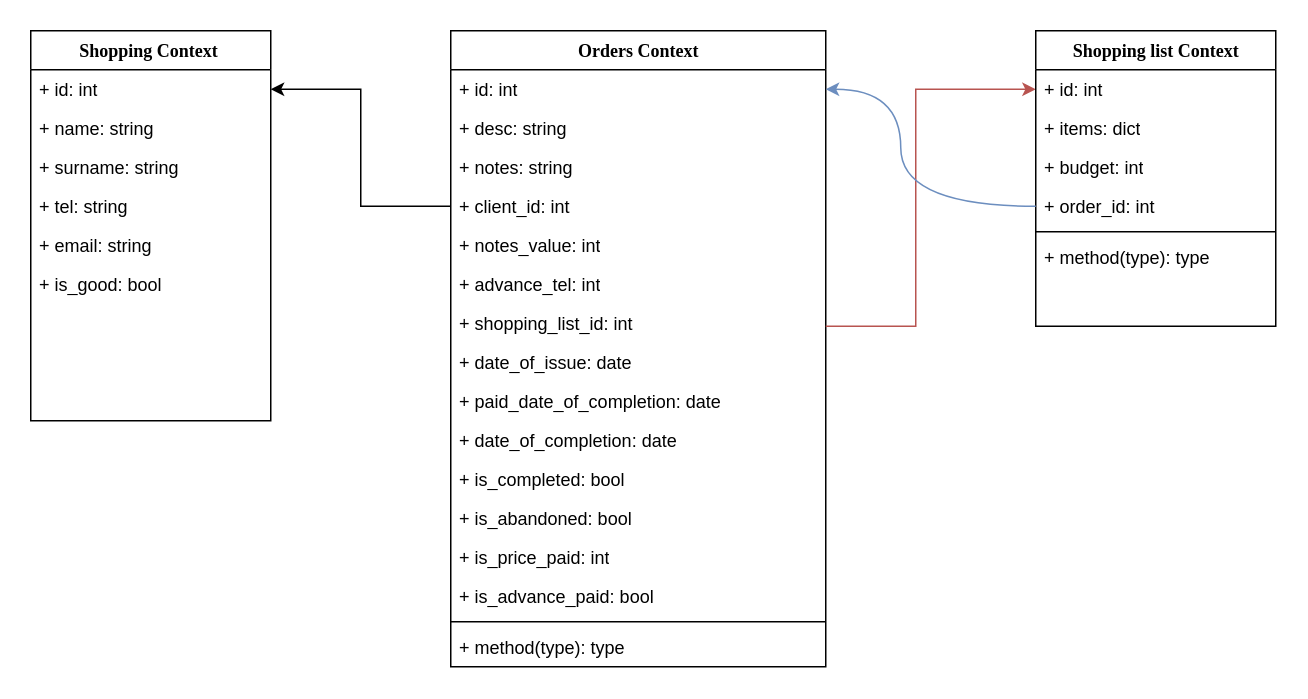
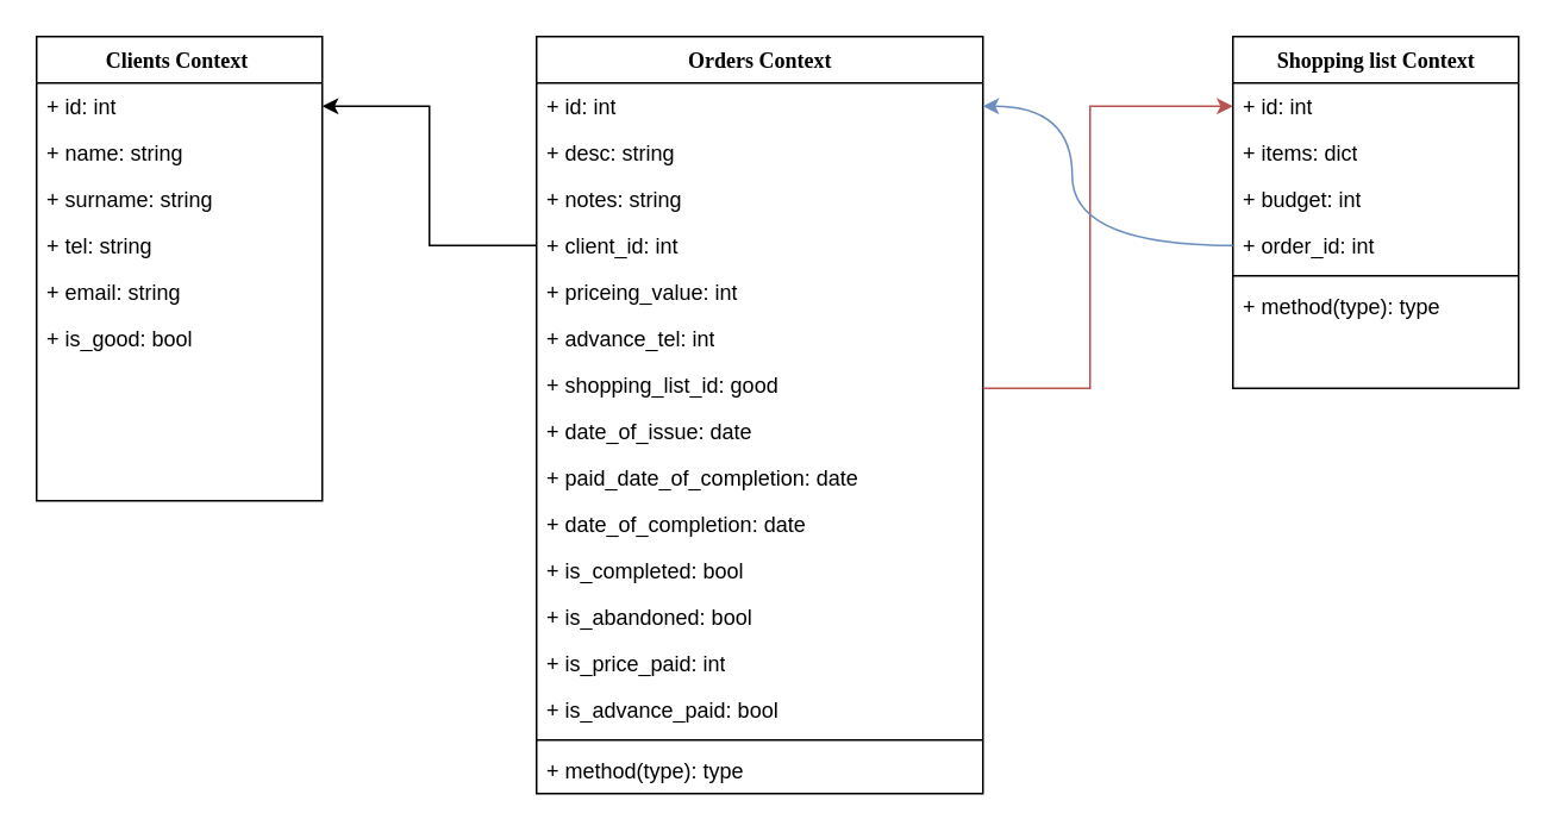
  <mxCell id="0" />
  <mxCell id="1" parent="0" />
- <mxCell id="2" value="Shopping Context&amp;nbsp;" style="swimlane;html=1;fontStyle=1;align=center;verticalAlign=top;childLayout=stackLayout;horizontal=1;startSize=26;horizontalStack=0;resizeParent=1;resizeLast=0;collapsible=1;marginBottom=0;swimlaneFillColor=#ffffff;rounded=0;shadow=0;comic=0;labelBackgroundColor=none;strokeWidth=1;fillColor=none;fontFamily=Verdana;fontSize=12" parent="1" vertex="1"><mxGeometry x="20" y="20" width="160" height="260" as="geometry" /></mxCell>
+ <mxCell id="2" value="Clients Context&amp;nbsp;" style="swimlane;html=1;fontStyle=1;align=center;verticalAlign=top;childLayout=stackLayout;horizontal=1;startSize=26;horizontalStack=0;resizeParent=1;resizeLast=0;collapsible=1;marginBottom=0;swimlaneFillColor=#ffffff;rounded=0;shadow=0;comic=0;labelBackgroundColor=none;strokeWidth=1;fillColor=none;fontFamily=Verdana;fontSize=12" parent="1" vertex="1"><mxGeometry x="20" y="20" width="160" height="260" as="geometry" /></mxCell>
  <mxCell id="3" value="+ id: int" style="text;html=1;strokeColor=none;fillColor=none;align=left;verticalAlign=top;spacingLeft=4;spacingRight=4;whiteSpace=wrap;overflow=hidden;rotatable=0;points=[[0,0.5],[1,0.5]];portConstraint=eastwest;" parent="2" vertex="1"><mxGeometry y="26" width="160" height="26" as="geometry" /></mxCell>
  <mxCell id="4" value="+ name: string" style="text;html=1;strokeColor=none;fillColor=none;align=left;verticalAlign=top;spacingLeft=4;spacingRight=4;whiteSpace=wrap;overflow=hidden;rotatable=0;points=[[0,0.5],[1,0.5]];portConstraint=eastwest;" parent="2" vertex="1"><mxGeometry y="52" width="160" height="26" as="geometry" /></mxCell>
  <mxCell id="5" value="+ surname: string" style="text;html=1;strokeColor=none;fillColor=none;align=left;verticalAlign=top;spacingLeft=4;spacingRight=4;whiteSpace=wrap;overflow=hidden;rotatable=0;points=[[0,0.5],[1,0.5]];portConstraint=eastwest;" parent="2" vertex="1"><mxGeometry y="78" width="160" height="26" as="geometry" /></mxCell>
  <mxCell id="6" value="+ tel: string" style="text;html=1;strokeColor=none;fillColor=none;align=left;verticalAlign=top;spacingLeft=4;spacingRight=4;whiteSpace=wrap;overflow=hidden;rotatable=0;points=[[0,0.5],[1,0.5]];portConstraint=eastwest;" parent="2" vertex="1"><mxGeometry y="104" width="160" height="26" as="geometry" /></mxCell>
  <mxCell id="7" value="+ email: string" style="text;html=1;strokeColor=none;fillColor=none;align=left;verticalAlign=top;spacingLeft=4;spacingRight=4;whiteSpace=wrap;overflow=hidden;rotatable=0;points=[[0,0.5],[1,0.5]];portConstraint=eastwest;" parent="2" vertex="1"><mxGeometry y="130" width="160" height="26" as="geometry" /></mxCell>
  <mxCell id="8" value="+ is_good: bool" style="text;html=1;strokeColor=none;fillColor=none;align=left;verticalAlign=top;spacingLeft=4;spacingRight=4;whiteSpace=wrap;overflow=hidden;rotatable=0;points=[[0,0.5],[1,0.5]];portConstraint=eastwest;" parent="2" vertex="1"><mxGeometry y="156" width="160" height="26" as="geometry" /></mxCell>
  <mxCell id="9" value="Orders Context" style="swimlane;html=1;fontStyle=1;align=center;verticalAlign=top;childLayout=stackLayout;horizontal=1;startSize=26;horizontalStack=0;resizeParent=1;resizeLast=0;collapsible=1;marginBottom=0;swimlaneFillColor=#ffffff;rounded=0;shadow=0;comic=0;labelBackgroundColor=none;strokeWidth=1;fillColor=none;fontFamily=Verdana;fontSize=12" parent="1" vertex="1"><mxGeometry x="300" y="20" width="250" height="424" as="geometry" /></mxCell>
  <mxCell id="10" value="+ id: int" style="text;html=1;strokeColor=none;fillColor=none;align=left;verticalAlign=top;spacingLeft=4;spacingRight=4;whiteSpace=wrap;overflow=hidden;rotatable=0;points=[[0,0.5],[1,0.5]];portConstraint=eastwest;" parent="9" vertex="1"><mxGeometry y="26" width="250" height="26" as="geometry" /></mxCell>
  <mxCell id="11" value="+ desc: string" style="text;html=1;strokeColor=none;fillColor=none;align=left;verticalAlign=top;spacingLeft=4;spacingRight=4;whiteSpace=wrap;overflow=hidden;rotatable=0;points=[[0,0.5],[1,0.5]];portConstraint=eastwest;" parent="9" vertex="1"><mxGeometry y="52" width="250" height="26" as="geometry" /></mxCell>
  <mxCell id="12" value="+ notes: string" style="text;html=1;strokeColor=none;fillColor=none;align=left;verticalAlign=top;spacingLeft=4;spacingRight=4;whiteSpace=wrap;overflow=hidden;rotatable=0;points=[[0,0.5],[1,0.5]];portConstraint=eastwest;" parent="9" vertex="1"><mxGeometry y="78" width="250" height="26" as="geometry" /></mxCell>
  <mxCell id="13" value="+ client_id: int" style="text;html=1;strokeColor=none;fillColor=none;align=left;verticalAlign=top;spacingLeft=4;spacingRight=4;whiteSpace=wrap;overflow=hidden;rotatable=0;points=[[0,0.5],[1,0.5]];portConstraint=eastwest;" parent="9" vertex="1"><mxGeometry y="104" width="250" height="26" as="geometry" /></mxCell>
- <mxCell id="14" value="+ notes_value: int" style="text;html=1;strokeColor=none;fillColor=none;align=left;verticalAlign=top;spacingLeft=4;spacingRight=4;whiteSpace=wrap;overflow=hidden;rotatable=0;points=[[0,0.5],[1,0.5]];portConstraint=eastwest;" parent="9" vertex="1"><mxGeometry y="130" width="250" height="26" as="geometry" /></mxCell>
+ <mxCell id="14" value="+ priceing_value: int" style="text;html=1;strokeColor=none;fillColor=none;align=left;verticalAlign=top;spacingLeft=4;spacingRight=4;whiteSpace=wrap;overflow=hidden;rotatable=0;points=[[0,0.5],[1,0.5]];portConstraint=eastwest;" parent="9" vertex="1"><mxGeometry y="130" width="250" height="26" as="geometry" /></mxCell>
  <mxCell id="15" value="+ advance_tel: int" style="text;html=1;strokeColor=none;fillColor=none;align=left;verticalAlign=top;spacingLeft=4;spacingRight=4;whiteSpace=wrap;overflow=hidden;rotatable=0;points=[[0,0.5],[1,0.5]];portConstraint=eastwest;" parent="9" vertex="1"><mxGeometry y="156" width="250" height="26" as="geometry" /></mxCell>
- <mxCell id="16" value="+ shopping_list_id: int" style="text;html=1;strokeColor=none;fillColor=none;align=left;verticalAlign=top;spacingLeft=4;spacingRight=4;whiteSpace=wrap;overflow=hidden;rotatable=0;points=[[0,0.5],[1,0.5]];portConstraint=eastwest;" parent="9" vertex="1"><mxGeometry y="182" width="250" height="26" as="geometry" /></mxCell>
+ <mxCell id="16" value="+ shopping_list_id: good" style="text;html=1;strokeColor=none;fillColor=none;align=left;verticalAlign=top;spacingLeft=4;spacingRight=4;whiteSpace=wrap;overflow=hidden;rotatable=0;points=[[0,0.5],[1,0.5]];portConstraint=eastwest;" parent="9" vertex="1"><mxGeometry y="182" width="250" height="26" as="geometry" /></mxCell>
  <mxCell id="17" value="+ date_of_issue: date" style="text;html=1;strokeColor=none;fillColor=none;align=left;verticalAlign=top;spacingLeft=4;spacingRight=4;whiteSpace=wrap;overflow=hidden;rotatable=0;points=[[0,0.5],[1,0.5]];portConstraint=eastwest;" parent="9" vertex="1"><mxGeometry y="208" width="250" height="26" as="geometry" /></mxCell>
  <mxCell id="18" value="+ paid_date_of_completion: date" style="text;html=1;strokeColor=none;fillColor=none;align=left;verticalAlign=top;spacingLeft=4;spacingRight=4;whiteSpace=wrap;overflow=hidden;rotatable=0;points=[[0,0.5],[1,0.5]];portConstraint=eastwest;" parent="9" vertex="1"><mxGeometry y="234" width="250" height="26" as="geometry" /></mxCell>
  <mxCell id="19" value="+ date_of_completion: date" style="text;html=1;strokeColor=none;fillColor=none;align=left;verticalAlign=top;spacingLeft=4;spacingRight=4;whiteSpace=wrap;overflow=hidden;rotatable=0;points=[[0,0.5],[1,0.5]];portConstraint=eastwest;" parent="9" vertex="1"><mxGeometry y="260" width="250" height="26" as="geometry" /></mxCell>
  <mxCell id="20" value="+ is_completed: bool" style="text;html=1;strokeColor=none;fillColor=none;align=left;verticalAlign=top;spacingLeft=4;spacingRight=4;whiteSpace=wrap;overflow=hidden;rotatable=0;points=[[0,0.5],[1,0.5]];portConstraint=eastwest;" parent="9" vertex="1"><mxGeometry y="286" width="250" height="26" as="geometry" /></mxCell>
  <mxCell id="21" value="+ is_abandoned: bool" style="text;html=1;strokeColor=none;fillColor=none;align=left;verticalAlign=top;spacingLeft=4;spacingRight=4;whiteSpace=wrap;overflow=hidden;rotatable=0;points=[[0,0.5],[1,0.5]];portConstraint=eastwest;" parent="9" vertex="1"><mxGeometry y="312" width="250" height="26" as="geometry" /></mxCell>
  <mxCell id="22" value="+ is_price_paid: int" style="text;html=1;strokeColor=none;fillColor=none;align=left;verticalAlign=top;spacingLeft=4;spacingRight=4;whiteSpace=wrap;overflow=hidden;rotatable=0;points=[[0,0.5],[1,0.5]];portConstraint=eastwest;" parent="9" vertex="1"><mxGeometry y="338" width="250" height="26" as="geometry" /></mxCell>
  <mxCell id="23" value="+ is_advance_paid: bool" style="text;html=1;strokeColor=none;fillColor=none;align=left;verticalAlign=top;spacingLeft=4;spacingRight=4;whiteSpace=wrap;overflow=hidden;rotatable=0;points=[[0,0.5],[1,0.5]];portConstraint=eastwest;" parent="9" vertex="1"><mxGeometry y="364" width="250" height="26" as="geometry" /></mxCell>
  <mxCell id="24" value="" style="line;html=1;strokeWidth=1;fillColor=none;align=left;verticalAlign=middle;spacingTop=-1;spacingLeft=3;spacingRight=3;rotatable=0;labelPosition=right;points=[];portConstraint=eastwest;" parent="9" vertex="1"><mxGeometry y="390" width="250" height="8" as="geometry" /></mxCell>
  <mxCell id="25" value="+ method(type): type" style="text;html=1;strokeColor=none;fillColor=none;align=left;verticalAlign=top;spacingLeft=4;spacingRight=4;whiteSpace=wrap;overflow=hidden;rotatable=0;points=[[0,0.5],[1,0.5]];portConstraint=eastwest;" parent="9" vertex="1"><mxGeometry y="398" width="250" height="26" as="geometry" /></mxCell>
  <mxCell id="26" style="edgeStyle=orthogonalEdgeStyle;rounded=0;orthogonalLoop=1;jettySize=auto;html=1;fillColor=#f8cecc;strokeColor=#b85450;" parent="1" target="29" edge="1"><mxGeometry relative="1" as="geometry"><Array as="points"><mxPoint x="550" y="217" /><mxPoint x="610" y="217" /><mxPoint x="610" y="59" /></Array><mxPoint x="550" y="217" as="sourcePoint" /></mxGeometry></mxCell>
  <mxCell id="27" style="edgeStyle=orthogonalEdgeStyle;rounded=0;orthogonalLoop=1;jettySize=auto;html=1;entryX=1;entryY=0.5;entryDx=0;entryDy=0;" parent="1" source="13" target="3" edge="1"><mxGeometry relative="1" as="geometry" /></mxCell>
  <mxCell id="28" value="Shopping list Context" style="swimlane;html=1;fontStyle=1;align=center;verticalAlign=top;childLayout=stackLayout;horizontal=1;startSize=26;horizontalStack=0;resizeParent=1;resizeLast=0;collapsible=1;marginBottom=0;swimlaneFillColor=#ffffff;rounded=0;shadow=0;comic=0;labelBackgroundColor=none;strokeWidth=1;fillColor=none;fontFamily=Verdana;fontSize=12" parent="1" vertex="1"><mxGeometry x="690" y="20" width="160" height="197" as="geometry" /></mxCell>
  <mxCell id="29" value="+ id: int" style="text;html=1;strokeColor=none;fillColor=none;align=left;verticalAlign=top;spacingLeft=4;spacingRight=4;whiteSpace=wrap;overflow=hidden;rotatable=0;points=[[0,0.5],[1,0.5]];portConstraint=eastwest;" parent="28" vertex="1"><mxGeometry y="26" width="160" height="26" as="geometry" /></mxCell>
  <mxCell id="30" value="+ items: dict" style="text;html=1;strokeColor=none;fillColor=none;align=left;verticalAlign=top;spacingLeft=4;spacingRight=4;whiteSpace=wrap;overflow=hidden;rotatable=0;points=[[0,0.5],[1,0.5]];portConstraint=eastwest;" parent="28" vertex="1"><mxGeometry y="52" width="160" height="26" as="geometry" /></mxCell>
  <mxCell id="31" value="+ budget: int" style="text;html=1;strokeColor=none;fillColor=none;align=left;verticalAlign=top;spacingLeft=4;spacingRight=4;whiteSpace=wrap;overflow=hidden;rotatable=0;points=[[0,0.5],[1,0.5]];portConstraint=eastwest;" parent="28" vertex="1"><mxGeometry y="78" width="160" height="26" as="geometry" /></mxCell>
  <mxCell id="32" value="+ order_id: int" style="text;html=1;strokeColor=none;fillColor=none;align=left;verticalAlign=top;spacingLeft=4;spacingRight=4;whiteSpace=wrap;overflow=hidden;rotatable=0;points=[[0,0.5],[1,0.5]];portConstraint=eastwest;" parent="28" vertex="1"><mxGeometry y="104" width="160" height="26" as="geometry" /></mxCell>
  <mxCell id="33" value="" style="line;html=1;strokeWidth=1;fillColor=none;align=left;verticalAlign=middle;spacingTop=-1;spacingLeft=3;spacingRight=3;rotatable=0;labelPosition=right;points=[];portConstraint=eastwest;" parent="28" vertex="1"><mxGeometry y="130" width="160" height="8" as="geometry" /></mxCell>
  <mxCell id="34" value="+ method(type): type" style="text;html=1;strokeColor=none;fillColor=none;align=left;verticalAlign=top;spacingLeft=4;spacingRight=4;whiteSpace=wrap;overflow=hidden;rotatable=0;points=[[0,0.5],[1,0.5]];portConstraint=eastwest;" parent="28" vertex="1"><mxGeometry y="138" width="160" height="26" as="geometry" /></mxCell>
  <mxCell id="35" style="edgeStyle=orthogonalEdgeStyle;orthogonalLoop=1;jettySize=auto;html=1;exitX=0;exitY=0.5;exitDx=0;exitDy=0;entryX=1;entryY=0.5;entryDx=0;entryDy=0;curved=1;fillColor=#dae8fc;strokeColor=#6c8ebf;" parent="1" source="32" target="10" edge="1"><mxGeometry relative="1" as="geometry"><Array as="points"><mxPoint x="600" y="137" /><mxPoint x="600" y="59" /></Array></mxGeometry></mxCell>
